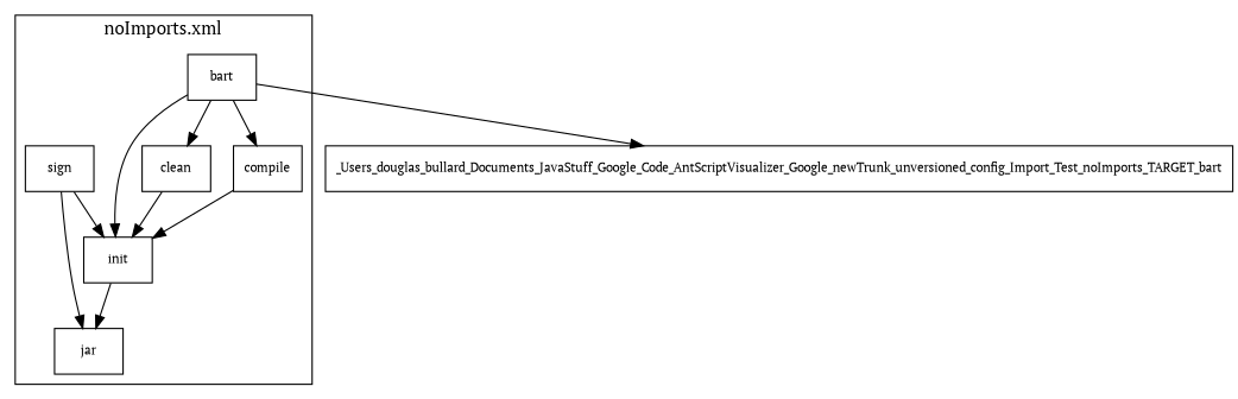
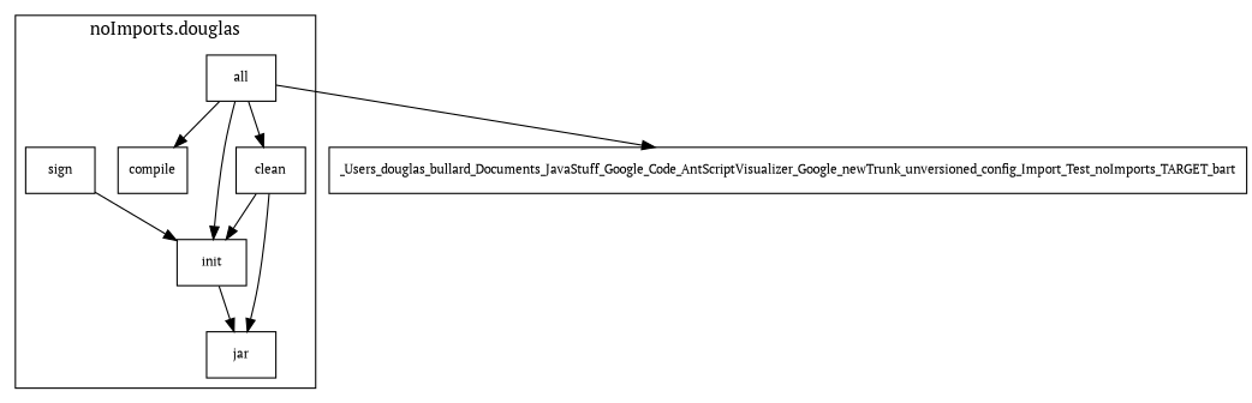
  digraph {
    concentrate=true
    fontname="PT Serif"
    rankdir=TB
    node [color=black fontname="PT Serif" fontsize=10 shape=box]
    edge [fontname="PT Serif" fontsize=8]
    n1 [label=compile]
    n2 [label=init]
    n3 [label=clean]
-   n4 [label=bart]
+   n4 [label=all]
    n5 [label=sign]
    n6 [label=jar]
    _Users_douglas_bullard_Documents_JavaStuff_Google_Code_AntScriptVisualizer_Google_newTrunk_unversioned_config_Import_Test_noImports_TARGET_bart [color=""]
    subgraph cluster_1 {
-     label="noImports.xml"
+     label="noImports.douglas"
      n1
      n2
      n3
      n4
      n5
      n6
    }
-   n1 -> n2
    n2 -> n6
    n3 -> n2
    n4 -> n1
    n4 -> n2
    n4 -> n3
    n4 -> _Users_douglas_bullard_Documents_JavaStuff_Google_Code_AntScriptVisualizer_Google_newTrunk_unversioned_config_Import_Test_noImports_TARGET_bart
    n5 -> n2
-   n5 -> n6
+   n3 -> n6
  }
